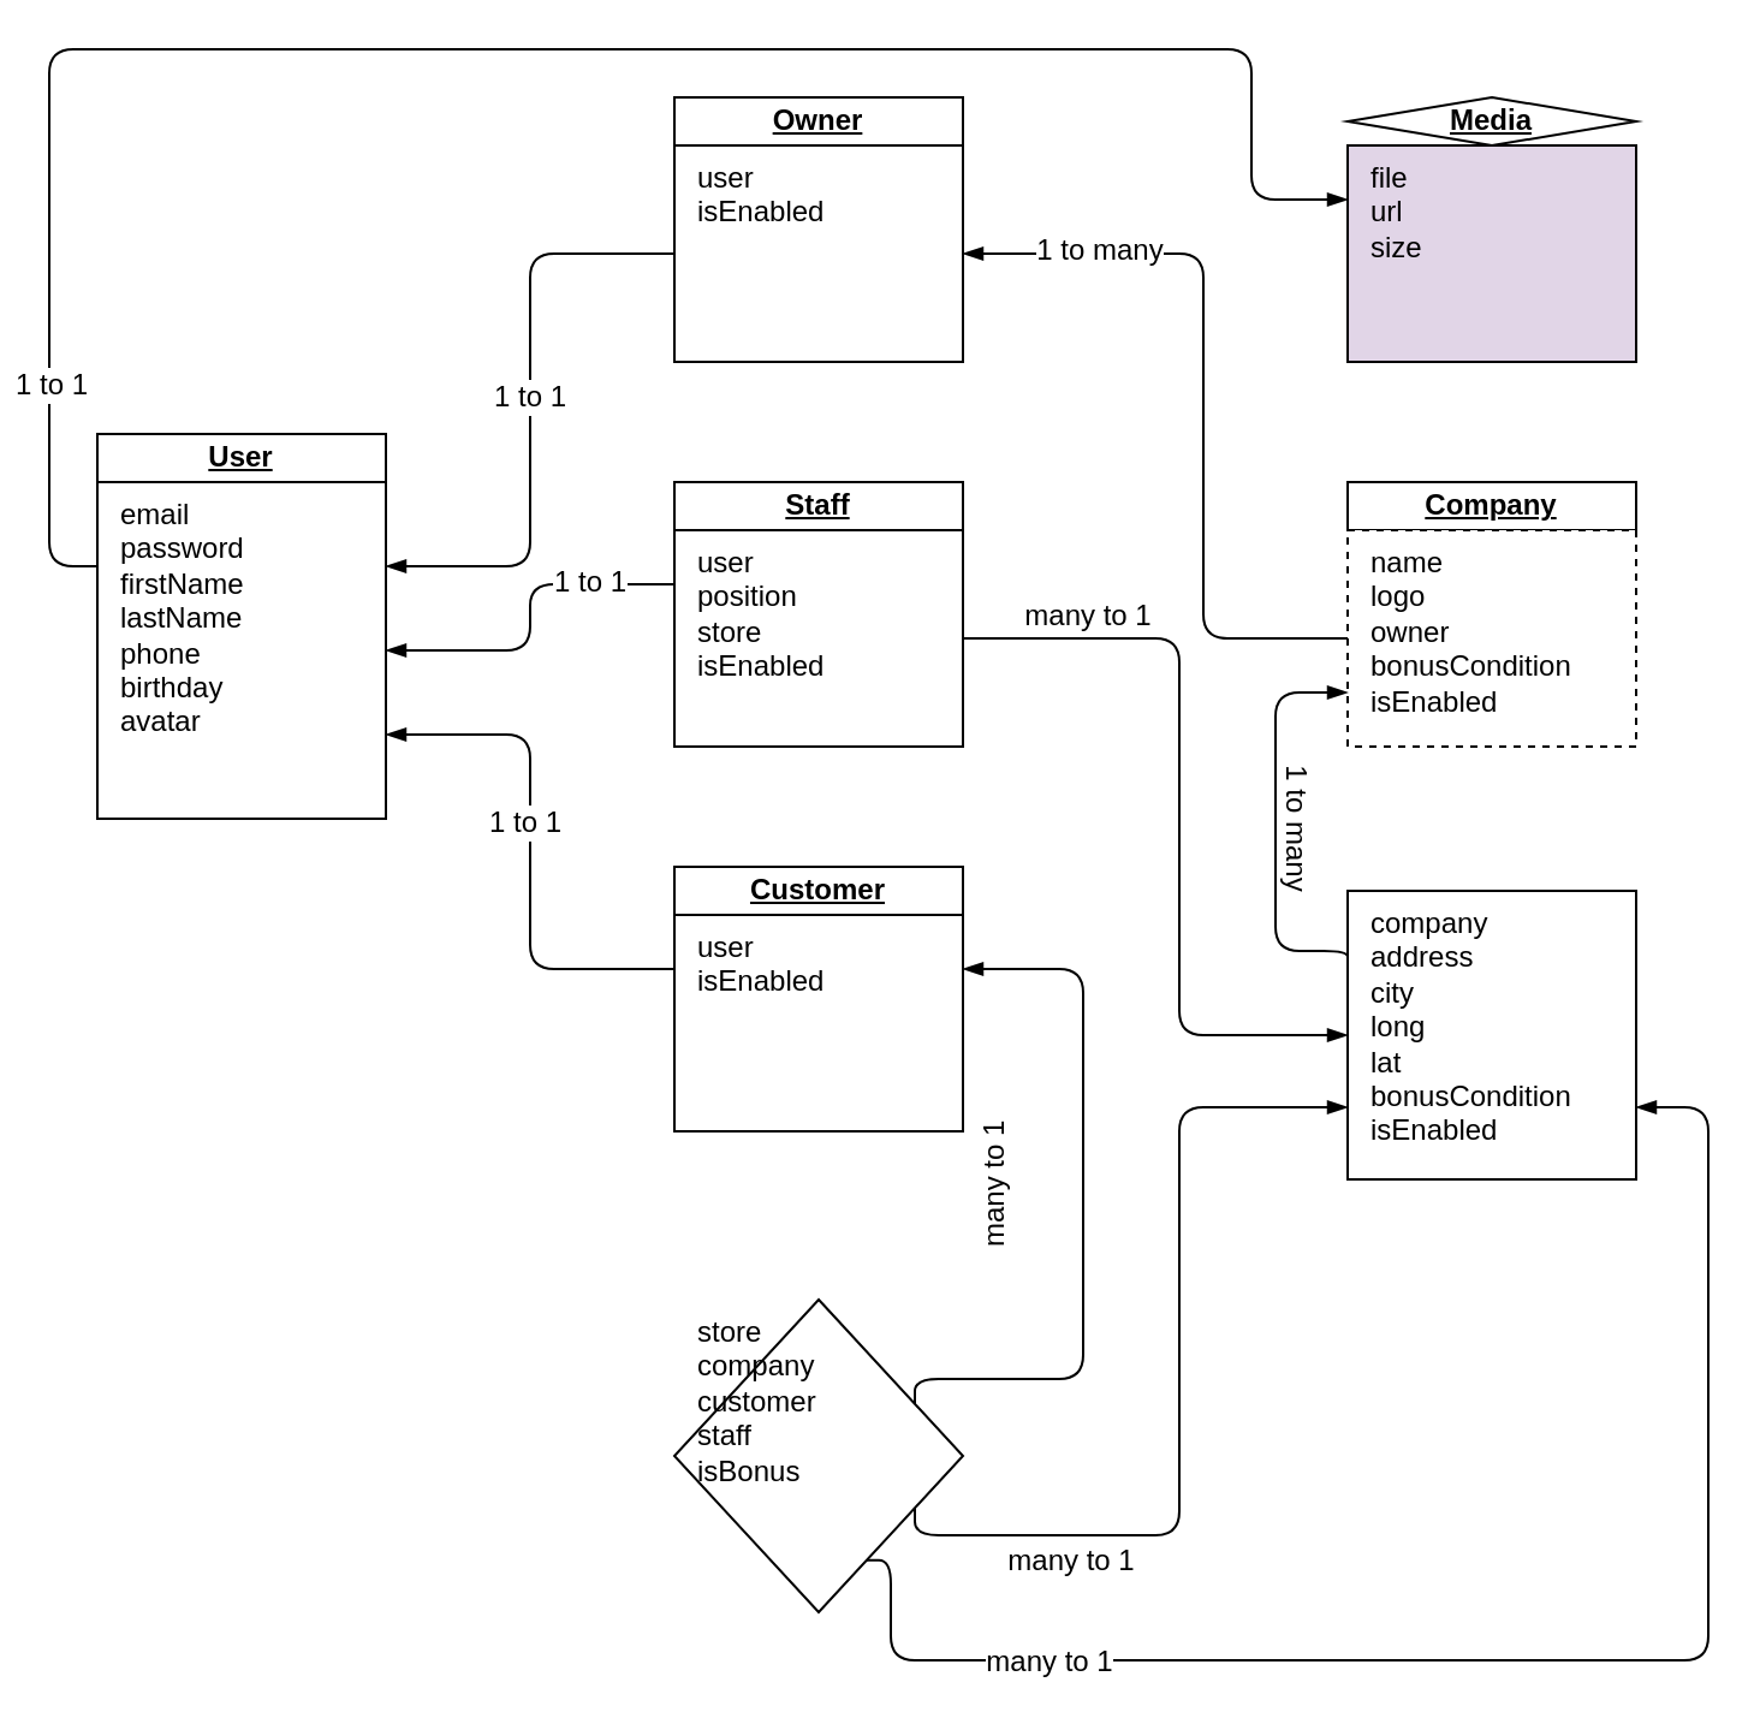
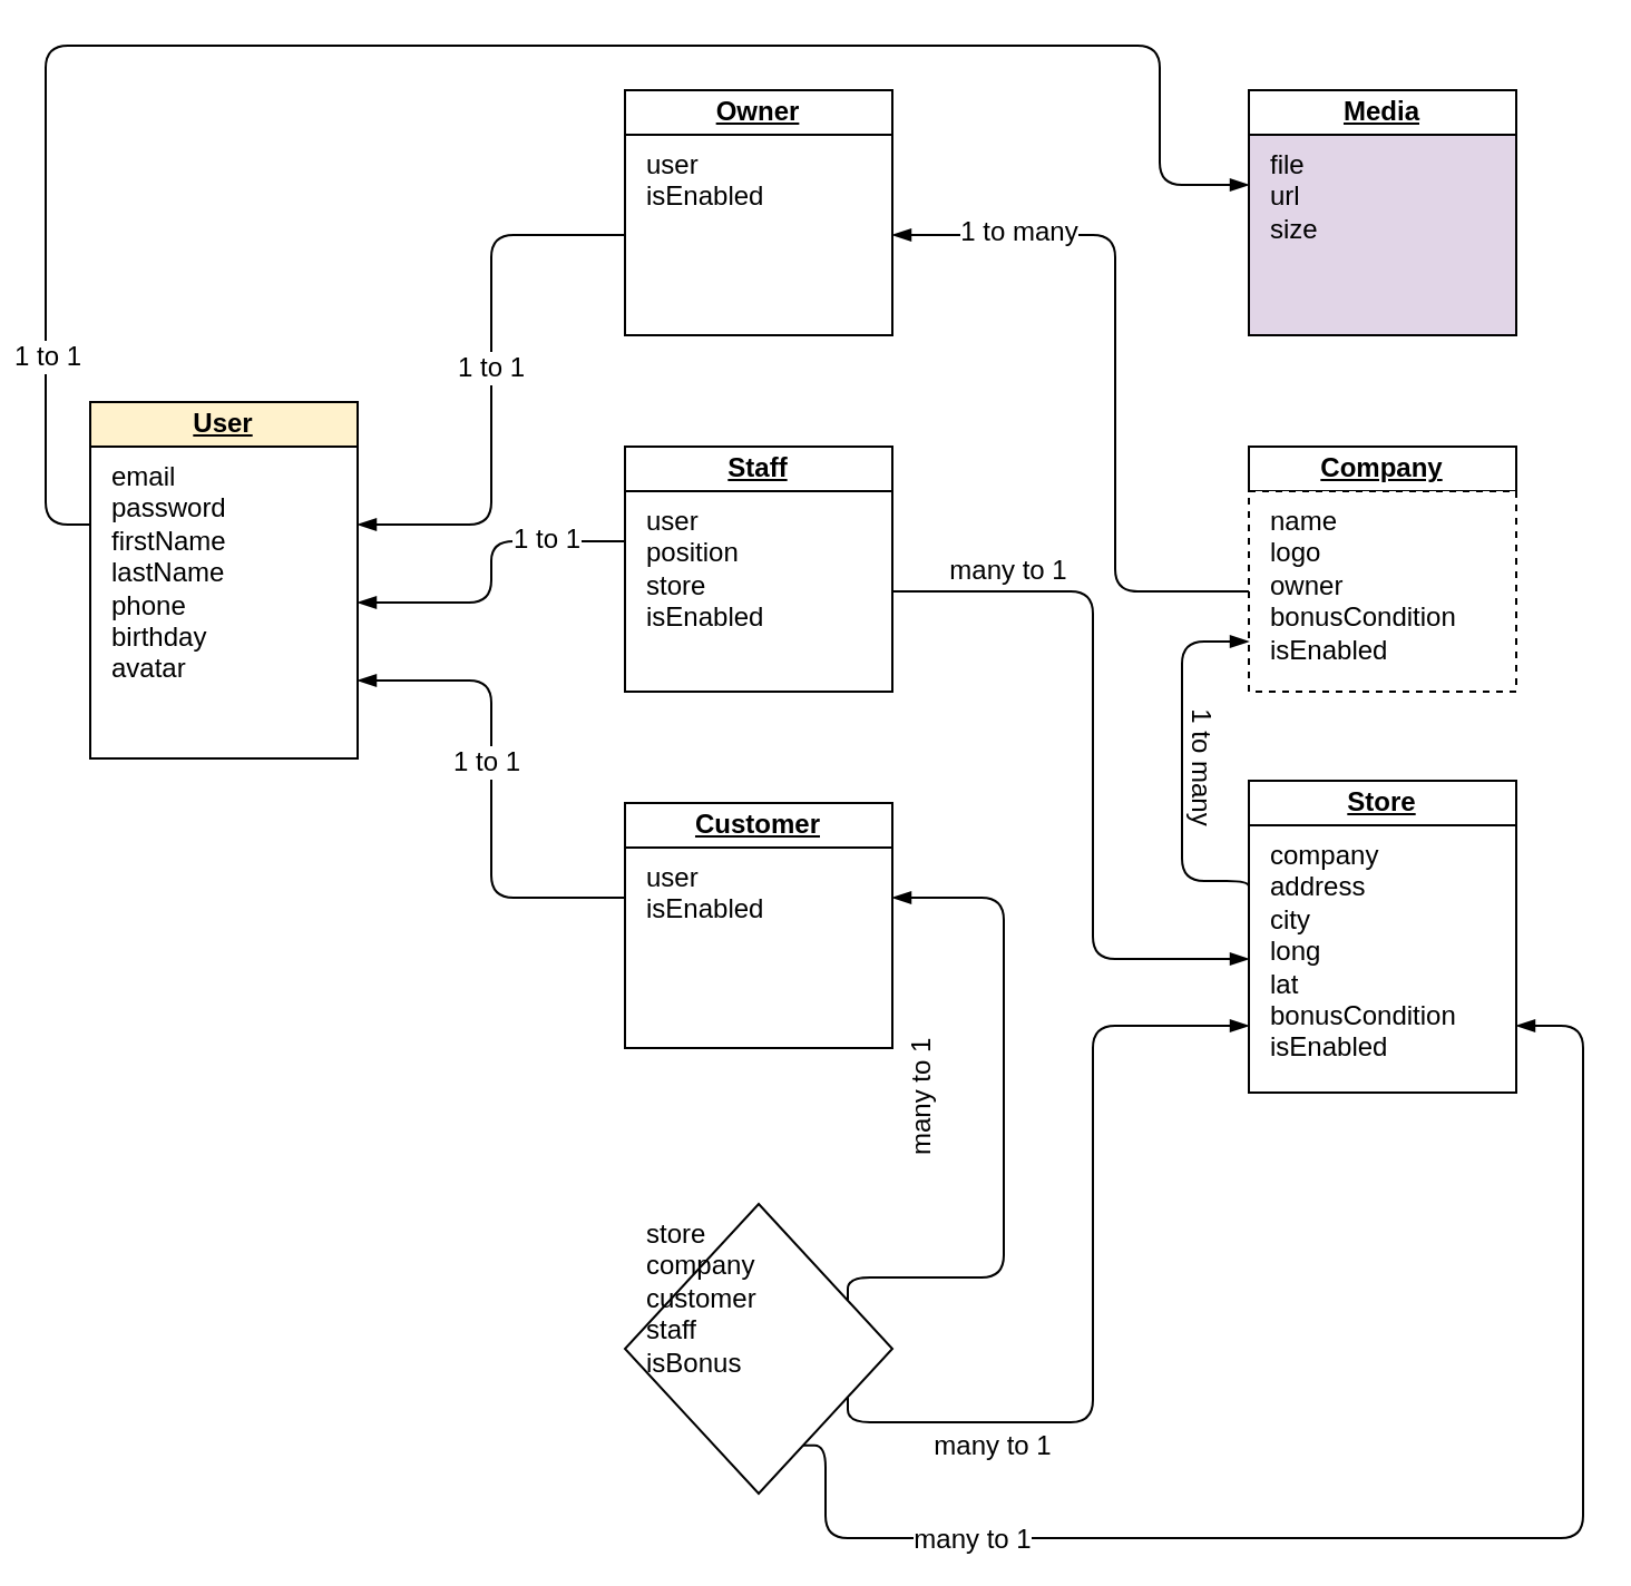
  <mxCell id="0" />
  <mxCell id="1" parent="0" />
  <mxCell id="2" value="" style="group" vertex="1" connectable="0" parent="1"><mxGeometry x="40" y="180" width="120" height="160" as="geometry" /></mxCell>
- <mxCell id="3" value="User" style="rounded=0;whiteSpace=wrap;html=1;fontStyle=5" vertex="1" parent="2"><mxGeometry width="120" height="20" as="geometry" /></mxCell>
+ <mxCell id="3" value="User" style="rounded=0;whiteSpace=wrap;html=1;fontStyle=5;fillColor=#fff2cc;" vertex="1" parent="2"><mxGeometry width="120" height="20" as="geometry" /></mxCell>
  <mxCell id="4" value="&lt;p style=&quot;margin: 0px 0px 0px 8px&quot;&gt;email&lt;/p&gt;&lt;p style=&quot;margin: 0px 0px 0px 8px&quot;&gt;password&lt;/p&gt;&lt;p style=&quot;margin: 0px 0px 0px 8px&quot;&gt;firstName&lt;/p&gt;&lt;p style=&quot;margin: 0px 0px 0px 8px&quot;&gt;lastName&lt;/p&gt;&lt;p style=&quot;margin: 0px 0px 0px 8px&quot;&gt;phone&lt;/p&gt;&lt;p style=&quot;margin: 0px 0px 0px 8px&quot;&gt;birthday&lt;/p&gt;&lt;p style=&quot;margin: 0px 0px 0px 8px&quot;&gt;avatar&lt;br&gt;&lt;/p&gt;" style="rounded=0;whiteSpace=wrap;html=1;align=left;verticalAlign=top;" vertex="1" parent="2"><mxGeometry y="20" width="120" height="140" as="geometry" /></mxCell>
  <mxCell id="5" value="" style="group" vertex="1" connectable="0" parent="1"><mxGeometry x="280" y="360" width="120" height="110" as="geometry" /></mxCell>
  <mxCell id="6" value="Customer" style="rounded=0;whiteSpace=wrap;html=1;fontStyle=5" vertex="1" parent="5"><mxGeometry width="120" height="20" as="geometry" /></mxCell>
  <mxCell id="7" value="&lt;p style=&quot;margin: 0px 0px 0px 8px&quot;&gt;user&lt;/p&gt;&lt;p style=&quot;margin: 0px 0px 0px 8px&quot;&gt;isEnabled&lt;br&gt;&lt;/p&gt;" style="rounded=0;whiteSpace=wrap;html=1;align=left;verticalAlign=top;" vertex="1" parent="5"><mxGeometry y="20" width="120" height="90" as="geometry" /></mxCell>
  <mxCell id="8" value="" style="group" vertex="1" connectable="0" parent="1"><mxGeometry x="280" y="200" width="120" height="110" as="geometry" /></mxCell>
  <mxCell id="9" value="Staff" style="rounded=0;whiteSpace=wrap;html=1;fontStyle=5" vertex="1" parent="8"><mxGeometry width="120" height="20" as="geometry" /></mxCell>
  <mxCell id="10" value="&lt;p style=&quot;margin: 0px 0px 0px 8px&quot;&gt;&lt;span&gt;user&lt;/span&gt;&lt;/p&gt;&lt;p style=&quot;margin: 0px 0px 0px 8px&quot;&gt;&lt;span&gt;position&lt;/span&gt;&lt;br&gt;&lt;/p&gt;&lt;p style=&quot;margin: 0px 0px 0px 8px&quot;&gt;&lt;span&gt;store&lt;/span&gt;&lt;/p&gt;&lt;p style=&quot;margin: 0px 0px 0px 8px&quot;&gt;isEnabled&lt;span&gt;&lt;br&gt;&lt;/span&gt;&lt;/p&gt;" style="rounded=0;whiteSpace=wrap;html=1;align=left;verticalAlign=top;" vertex="1" parent="8"><mxGeometry y="20" width="120" height="90" as="geometry" /></mxCell>
  <mxCell id="11" value="" style="group" vertex="1" connectable="0" parent="1"><mxGeometry x="280" y="40" width="120" height="110" as="geometry" /></mxCell>
  <mxCell id="12" value="Owner" style="rounded=0;whiteSpace=wrap;html=1;fontStyle=5" vertex="1" parent="11"><mxGeometry width="120" height="20" as="geometry" /></mxCell>
  <mxCell id="13" value="&lt;p style=&quot;margin: 0px 0px 0px 8px&quot;&gt;user&lt;/p&gt;&lt;p style=&quot;margin: 0px 0px 0px 8px&quot;&gt;isEnabled&lt;br&gt;&lt;/p&gt;" style="rounded=0;whiteSpace=wrap;html=1;align=left;verticalAlign=top;" vertex="1" parent="11"><mxGeometry y="20" width="120" height="90" as="geometry" /></mxCell>
  <mxCell id="14" value="" style="group" vertex="1" connectable="0" parent="1"><mxGeometry x="560" y="40" width="120" height="110" as="geometry" /></mxCell>
- <mxCell id="15" value="Media" style="rhombus;whiteSpace=wrap;html=1;fontStyle=5;" vertex="1" parent="14"><mxGeometry width="120" height="20" as="geometry" /></mxCell>
+ <mxCell id="15" value="Media" style="rounded=0;whiteSpace=wrap;html=1;fontStyle=5" vertex="1" parent="14"><mxGeometry width="120" height="20" as="geometry" /></mxCell>
  <mxCell id="16" value="&lt;p style=&quot;margin: 0px 0px 0px 8px&quot;&gt;file&lt;/p&gt;&lt;p style=&quot;margin: 0px 0px 0px 8px&quot;&gt;url&lt;/p&gt;&lt;p style=&quot;margin: 0px 0px 0px 8px&quot;&gt;size&lt;/p&gt;" style="rounded=0;whiteSpace=wrap;html=1;align=left;verticalAlign=top;fillColor=#e1d5e7;" vertex="1" parent="14"><mxGeometry y="20" width="120" height="90" as="geometry" /></mxCell>
  <mxCell id="17" value="" style="group" vertex="1" connectable="0" parent="1"><mxGeometry x="560" y="200" width="120" height="110" as="geometry" /></mxCell>
  <mxCell id="18" value="Company" style="rounded=0;whiteSpace=wrap;html=1;fontStyle=5" vertex="1" parent="17"><mxGeometry width="120" height="20" as="geometry" /></mxCell>
  <mxCell id="19" value="&lt;p style=&quot;margin: 0px 0px 0px 8px&quot;&gt;name&lt;/p&gt;&lt;p style=&quot;margin: 0px 0px 0px 8px&quot;&gt;logo&lt;/p&gt;&lt;p style=&quot;margin: 0px 0px 0px 8px&quot;&gt;owner&lt;/p&gt;&lt;p style=&quot;margin: 0px 0px 0px 8px&quot;&gt;bonusCondition&lt;br&gt;&lt;/p&gt;&lt;p style=&quot;margin: 0px 0px 0px 8px&quot;&gt;isEnabled&lt;br&gt;&lt;/p&gt;" style="rounded=0;whiteSpace=wrap;html=1;align=left;verticalAlign=top;dashed=1;" vertex="1" parent="17"><mxGeometry y="20" width="120" height="90" as="geometry" /></mxCell>
  <mxCell id="20" value="" style="group" vertex="1" connectable="0" parent="1"><mxGeometry x="560" y="350" width="120" height="140" as="geometry" /></mxCell>
+ <mxCell id="21" value="Store" style="rounded=0;whiteSpace=wrap;html=1;fontStyle=5" vertex="1" parent="20"><mxGeometry width="120" height="20" as="geometry" /></mxCell>
  <mxCell id="22" value="&lt;p style=&quot;margin: 0px 0px 0px 8px&quot;&gt;company&lt;/p&gt;&lt;p style=&quot;margin: 0px 0px 0px 8px&quot;&gt;address&lt;/p&gt;&lt;p style=&quot;margin: 0px 0px 0px 8px&quot;&gt;city&lt;/p&gt;&lt;p style=&quot;margin: 0px 0px 0px 8px&quot;&gt;long&lt;/p&gt;&lt;p style=&quot;margin: 0px 0px 0px 8px&quot;&gt;lat&lt;/p&gt;&lt;p style=&quot;margin: 0px 0px 0px 8px&quot;&gt;bonusCondition&lt;/p&gt;&lt;p style=&quot;margin: 0px 0px 0px 8px&quot;&gt;isEnabled&lt;br&gt;&lt;/p&gt;" style="rounded=0;whiteSpace=wrap;html=1;align=left;verticalAlign=top;" vertex="1" parent="20"><mxGeometry y="20" width="120" height="120" as="geometry" /></mxCell>
  <mxCell id="23" value="" style="group" vertex="1" connectable="0" parent="1"><mxGeometry x="280" y="520" width="120" height="150" as="geometry" /></mxCell>
  <mxCell id="24" value="&lt;p style=&quot;margin: 0px 0px 0px 8px&quot;&gt;store&lt;/p&gt;&lt;p style=&quot;margin: 0px 0px 0px 8px&quot;&gt;company&lt;/p&gt;&lt;p style=&quot;margin: 0px 0px 0px 8px&quot;&gt;customer&lt;/p&gt;&lt;p style=&quot;margin: 0px 0px 0px 8px&quot;&gt;staff&lt;/p&gt;&lt;p style=&quot;margin: 0px 0px 0px 8px&quot;&gt;isBonus&lt;/p&gt;" style="rhombus;whiteSpace=wrap;html=1;align=left;verticalAlign=top;" vertex="1" parent="23"><mxGeometry y="20" width="120" height="130" as="geometry" /></mxCell>
  <mxCell id="25" value="" style="endArrow=blockThin;html=1;entryX=0;entryY=0.75;entryDx=0;entryDy=0;exitX=1;exitY=0.75;exitDx=0;exitDy=0;edgeStyle=orthogonalEdgeStyle;endFill=1;" edge="1" parent="1" source="24" target="22"><mxGeometry width="50" height="50" relative="1" as="geometry"><mxPoint x="80" y="550" as="sourcePoint" /><mxPoint x="560" y="575" as="targetPoint" /><Array as="points"><mxPoint x="490" y="638" /><mxPoint x="490" y="460" /></Array></mxGeometry></mxCell>
  <mxCell id="26" value="many to 1" style="text;html=1;resizable=0;points=[];align=center;verticalAlign=middle;labelBackgroundColor=#ffffff;" vertex="1" connectable="0" parent="25"><mxGeometry x="-0.479" relative="1" as="geometry"><mxPoint x="-20" y="10" as="offset" /></mxGeometry></mxCell>
  <mxCell id="27" value="" style="endArrow=blockThin;html=1;entryX=1;entryY=0.5;entryDx=0;entryDy=0;edgeStyle=orthogonalEdgeStyle;exitX=0;exitY=0.5;exitDx=0;exitDy=0;endFill=1;" edge="1" parent="1" source="19" target="13"><mxGeometry width="50" height="50" relative="1" as="geometry"><mxPoint x="520" y="260" as="sourcePoint" /><mxPoint x="540" y="70" as="targetPoint" /><Array as="points"><mxPoint x="500" y="265" /><mxPoint x="500" y="105" /></Array></mxGeometry></mxCell>
  <mxCell id="28" value="1 to many" style="text;html=1;resizable=0;points=[];align=center;verticalAlign=middle;labelBackgroundColor=#ffffff;" vertex="1" connectable="0" parent="27"><mxGeometry x="0.65" y="-2" relative="1" as="geometry"><mxPoint as="offset" /></mxGeometry></mxCell>
  <mxCell id="29" value="" style="endArrow=blockThin;html=1;entryX=0;entryY=0.5;entryDx=0;entryDy=0;exitX=1;exitY=0.5;exitDx=0;exitDy=0;edgeStyle=orthogonalEdgeStyle;startArrow=none;startFill=0;endFill=1;" edge="1" parent="1" source="10" target="22"><mxGeometry width="50" height="50" relative="1" as="geometry"><mxPoint x="650" y="325" as="sourcePoint" /><mxPoint x="610" y="475" as="targetPoint" /><Array as="points"><mxPoint x="490" y="265" /><mxPoint x="490" y="430" /></Array></mxGeometry></mxCell>
  <mxCell id="30" value="many to 1" style="text;html=1;resizable=0;points=[];align=center;verticalAlign=middle;labelBackgroundColor=#ffffff;" vertex="1" connectable="0" parent="29"><mxGeometry x="-0.765" y="-2" relative="1" as="geometry"><mxPoint x="13" y="-12" as="offset" /></mxGeometry></mxCell>
  <mxCell id="31" value="" style="endArrow=blockThin;html=1;entryX=1;entryY=0.25;entryDx=0;entryDy=0;exitX=1;exitY=0.25;exitDx=0;exitDy=0;edgeStyle=orthogonalEdgeStyle;endFill=1;" edge="1" parent="1" source="24" target="7"><mxGeometry width="50" height="50" relative="1" as="geometry"><mxPoint x="340" y="675" as="sourcePoint" /><mxPoint x="440" y="645" as="targetPoint" /><Array as="points"><mxPoint x="450" y="573" /><mxPoint x="450" y="403" /></Array></mxGeometry></mxCell>
  <mxCell id="32" value="many to 1" style="text;html=1;resizable=0;points=[];align=center;verticalAlign=middle;labelBackgroundColor=#ffffff;rotation=-90;" vertex="1" connectable="0" parent="31"><mxGeometry x="-0.835" y="2" relative="1" as="geometry"><mxPoint x="18" y="-78" as="offset" /></mxGeometry></mxCell>
  <mxCell id="33" value="" style="endArrow=none;html=1;edgeStyle=orthogonalEdgeStyle;entryX=0;entryY=0.5;entryDx=0;entryDy=0;exitX=1;exitY=0.25;exitDx=0;exitDy=0;endFill=0;startArrow=blockThin;startFill=1;" edge="1" parent="1" source="4" target="13"><mxGeometry width="50" height="50" relative="1" as="geometry"><mxPoint x="270" y="60" as="sourcePoint" /><mxPoint x="320" y="10" as="targetPoint" /></mxGeometry></mxCell>
  <mxCell id="34" value="1 to 1" style="text;html=1;resizable=0;points=[];align=center;verticalAlign=middle;labelBackgroundColor=#ffffff;" vertex="1" connectable="0" parent="33"><mxGeometry x="0.048" y="1" relative="1" as="geometry"><mxPoint as="offset" /></mxGeometry></mxCell>
  <mxCell id="35" value="" style="endArrow=none;html=1;edgeStyle=orthogonalEdgeStyle;entryX=0;entryY=0.25;entryDx=0;entryDy=0;exitX=1;exitY=0.5;exitDx=0;exitDy=0;endFill=0;startArrow=blockThin;startFill=1;" edge="1" parent="1" source="4" target="10"><mxGeometry width="50" height="50" relative="1" as="geometry"><mxPoint x="360" y="165" as="sourcePoint" /><mxPoint x="420" y="55" as="targetPoint" /></mxGeometry></mxCell>
  <mxCell id="36" value="1 to 1" style="text;html=1;resizable=0;points=[];align=center;verticalAlign=middle;labelBackgroundColor=#ffffff;" vertex="1" connectable="0" parent="35"><mxGeometry x="0.524" y="1" relative="1" as="geometry"><mxPoint as="offset" /></mxGeometry></mxCell>
  <mxCell id="37" value="" style="endArrow=none;html=1;edgeStyle=orthogonalEdgeStyle;entryX=0;entryY=0.25;entryDx=0;entryDy=0;exitX=1;exitY=0.75;exitDx=0;exitDy=0;endFill=0;startArrow=blockThin;startFill=1;" edge="1" parent="1" source="4" target="7"><mxGeometry width="50" height="50" relative="1" as="geometry"><mxPoint x="360" y="200" as="sourcePoint" /><mxPoint x="410" y="243" as="targetPoint" /><Array as="points"><mxPoint x="220" y="305" /><mxPoint x="220" y="403" /></Array></mxGeometry></mxCell>
  <mxCell id="38" value="1 to 1" style="text;html=1;resizable=0;points=[];align=center;verticalAlign=middle;labelBackgroundColor=#ffffff;" vertex="1" connectable="0" parent="37"><mxGeometry x="-0.119" y="-3" relative="1" as="geometry"><mxPoint as="offset" /></mxGeometry></mxCell>
  <mxCell id="39" value="" style="endArrow=blockThin;html=1;edgeStyle=orthogonalEdgeStyle;exitX=0;exitY=0.25;exitDx=0;exitDy=0;entryX=0;entryY=0.25;entryDx=0;entryDy=0;endFill=1;" edge="1" parent="1" source="4" target="16"><mxGeometry width="50" height="50" relative="1" as="geometry"><mxPoint x="150" y="90" as="sourcePoint" /><mxPoint x="200" y="40" as="targetPoint" /><Array as="points"><mxPoint x="20" y="235" /><mxPoint x="20" y="20" /><mxPoint x="520" y="20" /><mxPoint x="520" y="83" /></Array></mxGeometry></mxCell>
  <mxCell id="40" value="1 to 1" style="text;html=1;resizable=0;points=[];align=center;verticalAlign=middle;labelBackgroundColor=#ffffff;" vertex="1" connectable="0" parent="39"><mxGeometry x="0.797" y="2" relative="1" as="geometry"><mxPoint x="-502" y="122" as="offset" /></mxGeometry></mxCell>
  <mxCell id="41" value="" style="endArrow=blockThin;html=1;edgeStyle=orthogonalEdgeStyle;entryX=0;entryY=0.75;entryDx=0;entryDy=0;exitX=0;exitY=0.25;exitDx=0;exitDy=0;startArrow=none;startFill=0;endFill=1;" edge="1" parent="1" source="22" target="19"><mxGeometry width="50" height="50" relative="1" as="geometry"><mxPoint x="150" y="90" as="sourcePoint" /><mxPoint x="200" y="40" as="targetPoint" /><Array as="points"><mxPoint x="530" y="395" /><mxPoint x="530" y="288" /></Array></mxGeometry></mxCell>
  <mxCell id="42" value="1 to many" style="text;html=1;resizable=0;points=[];align=center;verticalAlign=middle;labelBackgroundColor=#ffffff;rotation=90;" vertex="1" connectable="0" parent="41"><mxGeometry x="-0.09" y="-1" relative="1" as="geometry"><mxPoint x="9" y="-9" as="offset" /></mxGeometry></mxCell>
  <mxCell id="43" value="" style="endArrow=blockThin;html=1;edgeStyle=orthogonalEdgeStyle;exitX=0.75;exitY=1;exitDx=0;exitDy=0;entryX=1;entryY=0.75;entryDx=0;entryDy=0;endFill=1;" edge="1" parent="1" source="24" target="22"><mxGeometry width="50" height="50" relative="1" as="geometry"><mxPoint x="830" y="564" as="sourcePoint" /><mxPoint x="830" y="456" as="targetPoint" /><Array as="points"><mxPoint x="370" y="690" /><mxPoint x="710" y="690" /><mxPoint x="710" y="460" /></Array></mxGeometry></mxCell>
  <mxCell id="44" value="many to 1" style="text;html=1;resizable=0;points=[];align=center;verticalAlign=middle;labelBackgroundColor=#ffffff;" vertex="1" connectable="0" parent="43"><mxGeometry x="-0.64" relative="1" as="geometry"><mxPoint as="offset" /></mxGeometry></mxCell>
